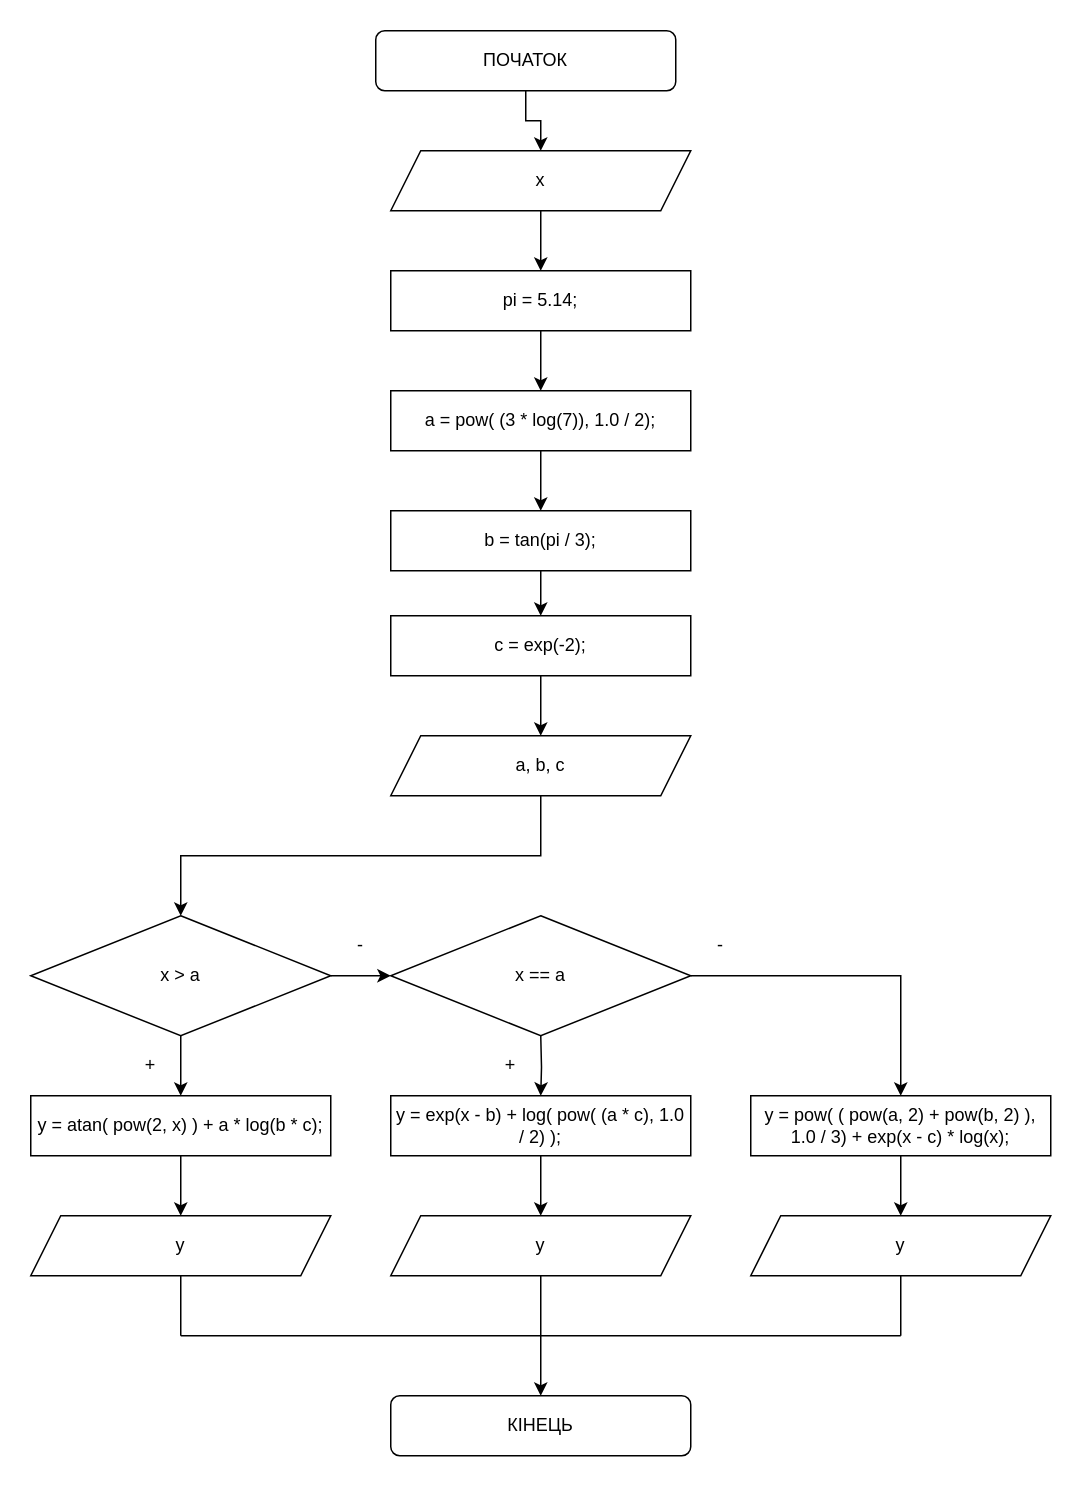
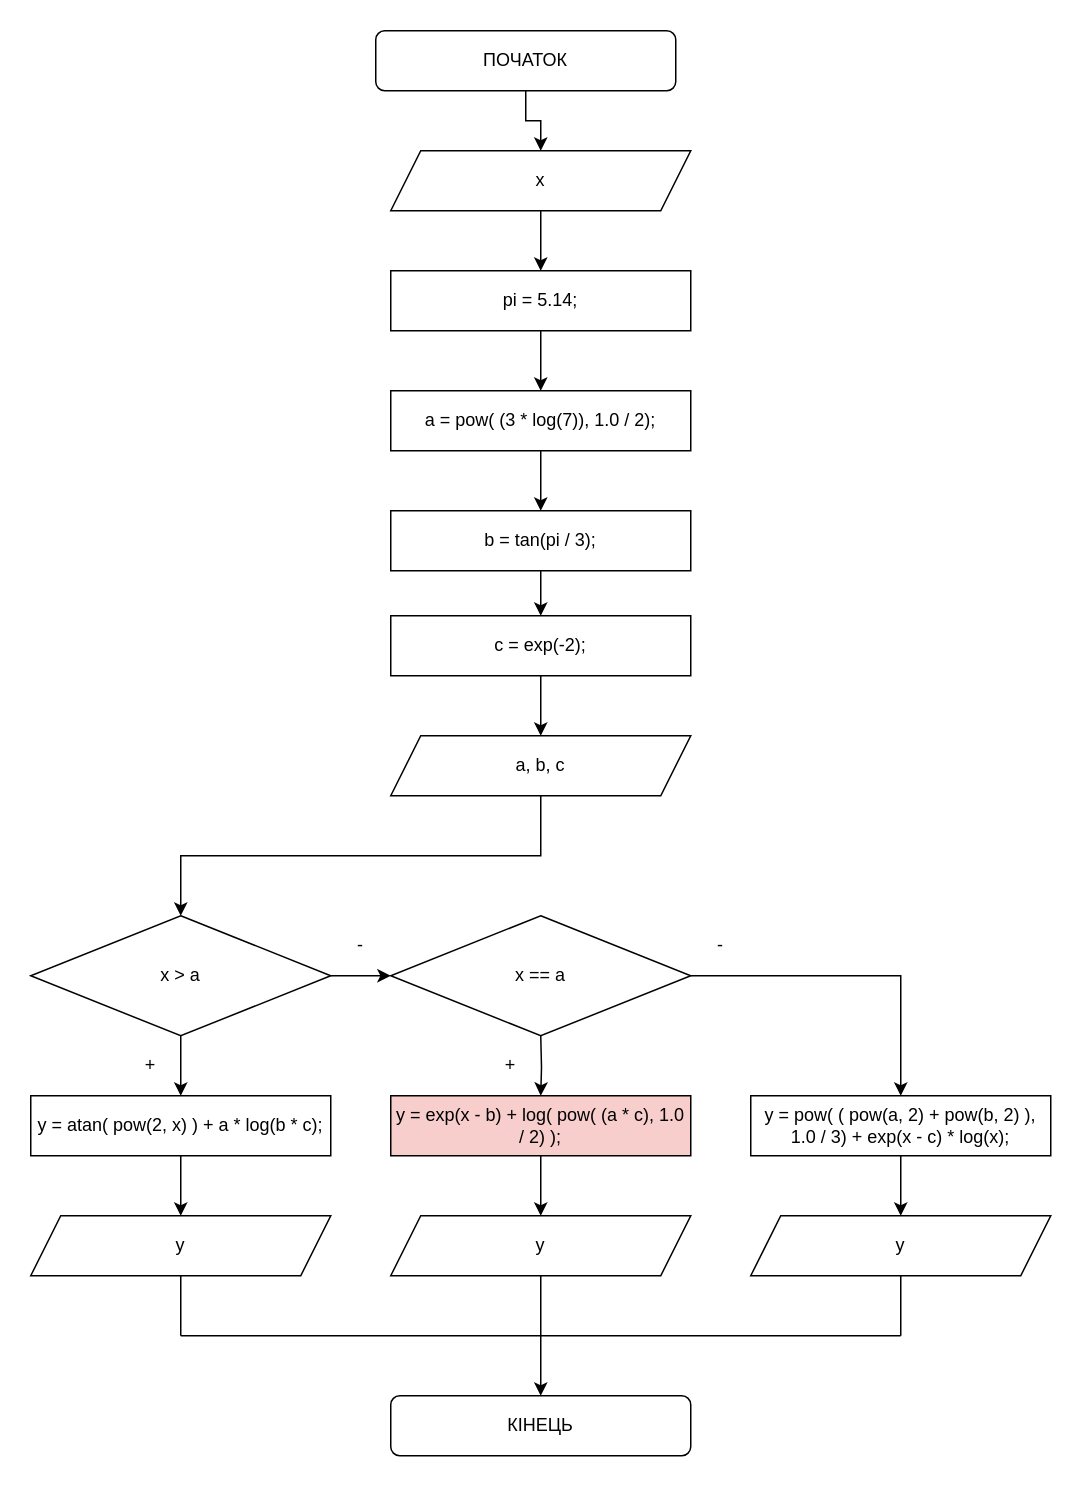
  <mxCell id="0" />
  <mxCell id="1" parent="0" />
  <mxCell id="2" value="" style="edgeStyle=orthogonalEdgeStyle;rounded=0;orthogonalLoop=1;jettySize=auto;html=1;" parent="1" source="3" target="6" edge="1"><mxGeometry relative="1" as="geometry" /></mxCell>
  <mxCell id="3" value="ПОЧАТОК" style="rounded=1;whiteSpace=wrap;html=1;" parent="1" vertex="1"><mxGeometry x="250" y="20" width="200" height="40" as="geometry" /></mxCell>
  <mxCell id="4" value="КІНЕЦЬ" style="rounded=1;whiteSpace=wrap;html=1;" parent="1" vertex="1"><mxGeometry x="260" y="930" width="200" height="40" as="geometry" /></mxCell>
  <mxCell id="5" value="" style="edgeStyle=orthogonalEdgeStyle;rounded=0;orthogonalLoop=1;jettySize=auto;html=1;" edge="1" parent="1" source="6" target="39"><mxGeometry relative="1" as="geometry" /></mxCell>
  <mxCell id="6" value="x" style="shape=parallelogram;perimeter=parallelogramPerimeter;whiteSpace=wrap;html=1;fixedSize=1;" parent="1" vertex="1"><mxGeometry x="260" y="100" width="200" height="40" as="geometry" /></mxCell>
  <mxCell id="7" value="" style="edgeStyle=orthogonalEdgeStyle;rounded=0;orthogonalLoop=1;jettySize=auto;html=1;" parent="1" source="8" target="10" edge="1"><mxGeometry relative="1" as="geometry" /></mxCell>
  <mxCell id="8" value="&lt;div&gt;a = pow( (3 * log(7)), 1.0 / 2);&lt;/div&gt;" style="rounded=0;whiteSpace=wrap;html=1;" parent="1" vertex="1"><mxGeometry x="260" y="260" width="200" height="40" as="geometry" /></mxCell>
  <mxCell id="9" value="" style="edgeStyle=orthogonalEdgeStyle;rounded=0;orthogonalLoop=1;jettySize=auto;html=1;" parent="1" source="10" target="12" edge="1"><mxGeometry relative="1" as="geometry" /></mxCell>
  <mxCell id="10" value="b = tan(pi / 3);" style="rounded=0;whiteSpace=wrap;html=1;" parent="1" vertex="1"><mxGeometry x="260" y="340" width="200" height="40" as="geometry" /></mxCell>
  <mxCell id="11" value="" style="edgeStyle=orthogonalEdgeStyle;rounded=0;orthogonalLoop=1;jettySize=auto;html=1;" parent="1" source="12" target="14" edge="1"><mxGeometry relative="1" as="geometry" /></mxCell>
  <mxCell id="12" value="c = exp(-2);" style="rounded=0;whiteSpace=wrap;html=1;" parent="1" vertex="1"><mxGeometry x="260" y="410" width="200" height="40" as="geometry" /></mxCell>
  <mxCell id="13" value="" style="edgeStyle=orthogonalEdgeStyle;rounded=0;orthogonalLoop=1;jettySize=auto;html=1;entryX=0.5;entryY=0;entryDx=0;entryDy=0;" parent="1" source="14" target="17" edge="1"><mxGeometry relative="1" as="geometry"><Array as="points"><mxPoint x="360" y="570" /><mxPoint x="120" y="570" /></Array></mxGeometry></mxCell>
  <mxCell id="14" value="a, b, c" style="shape=parallelogram;perimeter=parallelogramPerimeter;whiteSpace=wrap;html=1;fixedSize=1;" parent="1" vertex="1"><mxGeometry x="260" y="490" width="200" height="40" as="geometry" /></mxCell>
  <mxCell id="15" value="" style="edgeStyle=orthogonalEdgeStyle;rounded=0;orthogonalLoop=1;jettySize=auto;html=1;" parent="1" source="17" target="19" edge="1"><mxGeometry relative="1" as="geometry" /></mxCell>
  <mxCell id="16" value="" style="edgeStyle=orthogonalEdgeStyle;rounded=0;orthogonalLoop=1;jettySize=auto;html=1;" parent="1" source="17" target="21" edge="1"><mxGeometry relative="1" as="geometry" /></mxCell>
  <mxCell id="17" value="x &amp;gt; a" style="rhombus;whiteSpace=wrap;html=1;" parent="1" vertex="1"><mxGeometry x="20" y="610" width="200" height="80" as="geometry" /></mxCell>
  <mxCell id="18" value="" style="edgeStyle=orthogonalEdgeStyle;rounded=0;orthogonalLoop=1;jettySize=auto;html=1;" parent="1" source="19" target="29" edge="1"><mxGeometry relative="1" as="geometry" /></mxCell>
  <mxCell id="19" value="x == a" style="rhombus;whiteSpace=wrap;html=1;" parent="1" vertex="1"><mxGeometry x="260" y="610" width="200" height="80" as="geometry" /></mxCell>
  <mxCell id="20" value="" style="edgeStyle=orthogonalEdgeStyle;rounded=0;orthogonalLoop=1;jettySize=auto;html=1;" parent="1" source="21" target="22" edge="1"><mxGeometry relative="1" as="geometry" /></mxCell>
  <mxCell id="21" value="y = atan( pow(2, x) ) + a * log(b * c);" style="rounded=0;whiteSpace=wrap;html=1;" parent="1" vertex="1"><mxGeometry x="20" y="730" width="200" height="40" as="geometry" /></mxCell>
  <mxCell id="22" value="y" style="shape=parallelogram;perimeter=parallelogramPerimeter;whiteSpace=wrap;html=1;fixedSize=1;" parent="1" vertex="1"><mxGeometry x="20" y="810" width="200" height="40" as="geometry" /></mxCell>
  <mxCell id="23" value="" style="edgeStyle=orthogonalEdgeStyle;rounded=0;orthogonalLoop=1;jettySize=auto;html=1;" parent="1" target="25" edge="1"><mxGeometry relative="1" as="geometry"><mxPoint x="360" y="690" as="sourcePoint" /></mxGeometry></mxCell>
  <mxCell id="24" value="" style="edgeStyle=orthogonalEdgeStyle;rounded=0;orthogonalLoop=1;jettySize=auto;html=1;" parent="1" source="25" target="27" edge="1"><mxGeometry relative="1" as="geometry" /></mxCell>
- <mxCell id="25" value="y = exp(x - b) + log( pow( (a * c), 1.0 / 2) );" style="rounded=0;whiteSpace=wrap;html=1;" parent="1" vertex="1"><mxGeometry x="260" y="730" width="200" height="40" as="geometry" /></mxCell>
+ <mxCell id="25" value="y = exp(x - b) + log( pow( (a * c), 1.0 / 2) );" style="rounded=0;whiteSpace=wrap;html=1;fillColor=#f8cecc;" parent="1" vertex="1"><mxGeometry x="260" y="730" width="200" height="40" as="geometry" /></mxCell>
  <mxCell id="26" value="" style="edgeStyle=orthogonalEdgeStyle;rounded=0;orthogonalLoop=1;jettySize=auto;html=1;" parent="1" source="27" target="4" edge="1"><mxGeometry relative="1" as="geometry" /></mxCell>
  <mxCell id="27" value="y" style="shape=parallelogram;perimeter=parallelogramPerimeter;whiteSpace=wrap;html=1;fixedSize=1;" parent="1" vertex="1"><mxGeometry x="260" y="810" width="200" height="40" as="geometry" /></mxCell>
  <mxCell id="28" value="" style="edgeStyle=orthogonalEdgeStyle;rounded=0;orthogonalLoop=1;jettySize=auto;html=1;" parent="1" source="29" target="30" edge="1"><mxGeometry relative="1" as="geometry" /></mxCell>
  <mxCell id="29" value="y = pow( ( pow(a, 2) + pow(b, 2) ), 1.0 / 3) + exp(x - c) * log(x);" style="rounded=0;whiteSpace=wrap;html=1;" parent="1" vertex="1"><mxGeometry x="500" y="730" width="200" height="40" as="geometry" /></mxCell>
  <mxCell id="30" value="y" style="shape=parallelogram;perimeter=parallelogramPerimeter;whiteSpace=wrap;html=1;fixedSize=1;" parent="1" vertex="1"><mxGeometry x="500" y="810" width="200" height="40" as="geometry" /></mxCell>
  <mxCell id="31" value="" style="endArrow=none;html=1;rounded=0;" parent="1" edge="1"><mxGeometry width="50" height="50" relative="1" as="geometry"><mxPoint x="120" y="890" as="sourcePoint" /><mxPoint x="600" y="890" as="targetPoint" /></mxGeometry></mxCell>
  <mxCell id="32" value="" style="endArrow=none;html=1;rounded=0;entryX=0.5;entryY=1;entryDx=0;entryDy=0;" parent="1" target="30" edge="1"><mxGeometry width="50" height="50" relative="1" as="geometry"><mxPoint x="600" y="890" as="sourcePoint" /><mxPoint x="590" y="920" as="targetPoint" /></mxGeometry></mxCell>
  <mxCell id="33" value="-" style="text;html=1;strokeColor=none;fillColor=none;align=center;verticalAlign=middle;whiteSpace=wrap;rounded=0;" parent="1" vertex="1"><mxGeometry x="220" y="610" width="40" height="40" as="geometry" /></mxCell>
  <mxCell id="34" value="-" style="text;html=1;strokeColor=none;fillColor=none;align=center;verticalAlign=middle;whiteSpace=wrap;rounded=0;" parent="1" vertex="1"><mxGeometry x="460" y="610" width="40" height="40" as="geometry" /></mxCell>
  <mxCell id="35" value="+" style="text;html=1;strokeColor=none;fillColor=none;align=center;verticalAlign=middle;whiteSpace=wrap;rounded=0;" parent="1" vertex="1"><mxGeometry x="80" y="690" width="40" height="40" as="geometry" /></mxCell>
  <mxCell id="36" value="+" style="text;html=1;strokeColor=none;fillColor=none;align=center;verticalAlign=middle;whiteSpace=wrap;rounded=0;" parent="1" vertex="1"><mxGeometry x="320" y="690" width="40" height="40" as="geometry" /></mxCell>
  <mxCell id="37" value="" style="endArrow=none;html=1;rounded=0;entryX=0.5;entryY=1;entryDx=0;entryDy=0;" parent="1" target="22" edge="1"><mxGeometry width="50" height="50" relative="1" as="geometry"><mxPoint x="120" y="890" as="sourcePoint" /><mxPoint x="130" y="910" as="targetPoint" /></mxGeometry></mxCell>
  <mxCell id="38" value="" style="edgeStyle=orthogonalEdgeStyle;rounded=0;orthogonalLoop=1;jettySize=auto;html=1;" edge="1" parent="1" source="39" target="8"><mxGeometry relative="1" as="geometry" /></mxCell>
  <mxCell id="39" value="pi = 5.14;" style="rounded=0;whiteSpace=wrap;html=1;" vertex="1" parent="1"><mxGeometry x="260" y="180" width="200" height="40" as="geometry" /></mxCell>
